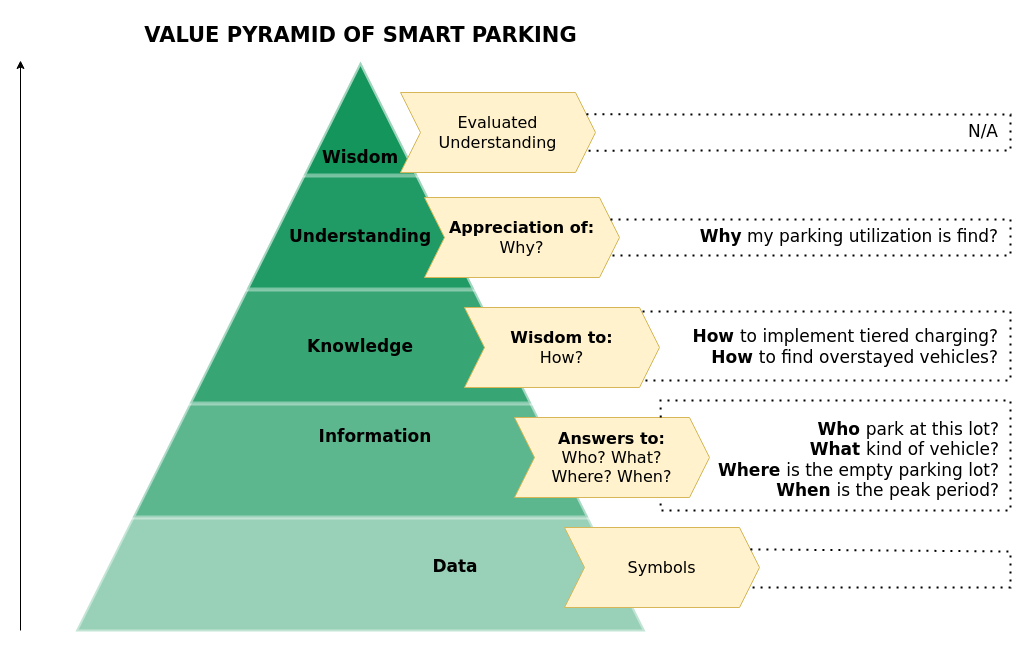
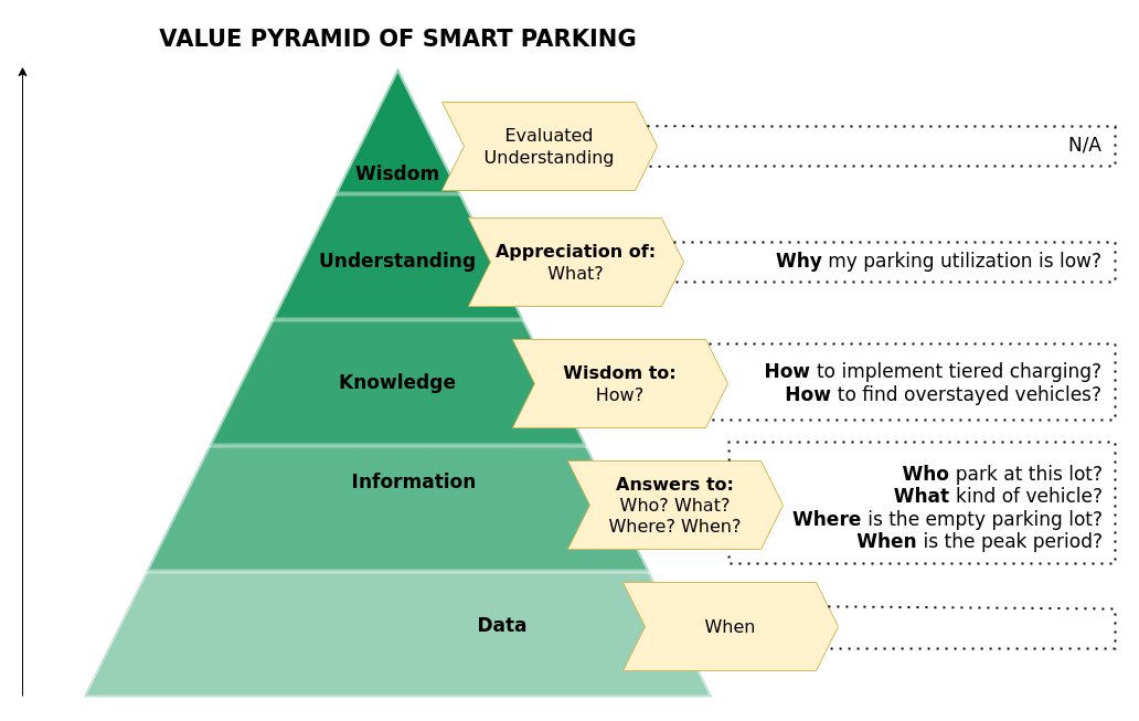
  <mxCell id="0" />
  <mxCell id="1" parent="0" />
  <mxCell id="2" value="" style="group;rotation=0;" vertex="1" connectable="0" parent="1"><mxGeometry x="75" y="61" width="570" height="570" as="geometry" /></mxCell>
  <mxCell id="3" value="" style="triangle;direction=north;html=1;strokeWidth=4;fillColor=#008C4F;strokeColor=#ffffff;shadow=0;fontSize=10;fontColor=#FFFFFF;align=center;fontStyle=0;whiteSpace=wrap;spacing=10;fontFamily=Dejavu Sans;rotation=0;opacity=40;" vertex="1" parent="2"><mxGeometry width="570" height="570" as="geometry" /></mxCell>
  <mxCell id="4" value="" style="triangle;direction=north;html=1;strokeWidth=4;fillColor=#008C4F;strokeColor=#ffffff;shadow=0;fontSize=10;fontColor=#FFFFFF;align=center;fontStyle=0;whiteSpace=wrap;spacing=10;fontFamily=Dejavu Sans;rotation=0;opacity=40;" vertex="1" parent="2"><mxGeometry x="57" width="456" height="456" as="geometry" /></mxCell>
  <mxCell id="5" value="" style="triangle;direction=north;html=1;strokeWidth=4;fillColor=#008C4F;strokeColor=#ffffff;shadow=0;fontSize=10;fontColor=#FFFFFF;align=center;fontStyle=0;whiteSpace=wrap;spacing=10;fontFamily=Dejavu Sans;rotation=0;opacity=40;" vertex="1" parent="2"><mxGeometry x="114" width="342" height="342" as="geometry" /></mxCell>
  <mxCell id="6" value="" style="triangle;direction=north;html=1;strokeWidth=4;fillColor=#008C4F;strokeColor=#ffffff;shadow=0;fontSize=10;fontColor=#FFFFFF;align=center;fontStyle=0;whiteSpace=wrap;spacing=10;fontFamily=Dejavu Sans;rotation=0;opacity=40;" vertex="1" parent="2"><mxGeometry x="171" width="228" height="228" as="geometry" /></mxCell>
  <mxCell id="7" value="" style="triangle;direction=north;html=1;strokeWidth=4;fillColor=#008C4F;strokeColor=#ffffff;shadow=0;fontSize=10;fontColor=#FFFFFF;align=center;fontStyle=0;whiteSpace=wrap;spacing=10;fontFamily=Dejavu Sans;rotation=0;opacity=40;" vertex="1" parent="2"><mxGeometry x="228" width="114" height="114" as="geometry" /></mxCell>
  <mxCell id="8" value="&lt;b style=&quot;font-size: 17px;&quot;&gt;Wisdom&lt;/b&gt;" style="text;html=1;strokeColor=none;fillColor=none;align=center;verticalAlign=middle;whiteSpace=wrap;rounded=0;fontFamily=Dejavu Sans;fontColor=#000000;fontSize=17;" vertex="1" parent="2"><mxGeometry x="255" y="81" width="60" height="30" as="geometry" /></mxCell>
  <mxCell id="9" value="Evaluated Understanding" style="shape=step;perimeter=stepPerimeter;whiteSpace=wrap;html=1;fixedSize=1;fontFamily=Dejavu Sans;fontSize=16;strokeColor=#d6b656;fillColor=#fff2cc;" vertex="1" parent="2"><mxGeometry x="325" y="31" width="195" height="80" as="geometry" /></mxCell>
  <mxCell id="10" value="" style="endArrow=none;dashed=1;html=1;dashPattern=1 3;strokeWidth=2;rounded=0;fontFamily=Dejavu Sans;fontSize=21;fontColor=#000000;exitX=1;exitY=0.25;exitDx=0;exitDy=0;entryX=1;entryY=0.75;entryDx=0;entryDy=0;" edge="1" parent="2" source="9" target="9"><mxGeometry width="50" height="50" relative="1" as="geometry"><mxPoint x="615" y="50" as="sourcePoint" /><mxPoint x="875" y="53" as="targetPoint" /><Array as="points"><mxPoint x="935" y="53" /><mxPoint x="935" y="89" /><mxPoint x="815" y="89" /></Array></mxGeometry></mxCell>
  <mxCell id="11" value="&lt;b style=&quot;font-size: 17px&quot;&gt;Understanding&lt;/b&gt;" style="text;html=1;strokeColor=none;fillColor=none;align=center;verticalAlign=middle;whiteSpace=wrap;rounded=0;fontFamily=Dejavu Sans;fontColor=#000000;fontSize=17;" vertex="1" parent="1"><mxGeometry x="330" y="221" width="60" height="30" as="geometry" /></mxCell>
  <mxCell id="12" value="&lt;b style=&quot;font-size: 17px&quot;&gt;Knowledge&lt;/b&gt;" style="text;html=1;strokeColor=none;fillColor=none;align=center;verticalAlign=middle;whiteSpace=wrap;rounded=0;fontFamily=Dejavu Sans;fontColor=#000000;fontSize=17;" vertex="1" parent="1"><mxGeometry x="330" y="331" width="60" height="30" as="geometry" /></mxCell>
  <mxCell id="13" value="&lt;b style=&quot;font-size: 17px&quot;&gt;Information&lt;/b&gt;" style="text;html=1;strokeColor=none;fillColor=none;align=center;verticalAlign=middle;whiteSpace=wrap;rounded=0;fontFamily=Dejavu Sans;fontColor=#000000;fontSize=17;" vertex="1" parent="1"><mxGeometry x="345" y="421" width="60" height="30" as="geometry" /></mxCell>
  <mxCell id="14" value="&lt;b style=&quot;font-size: 17px&quot;&gt;Data&lt;/b&gt;" style="text;html=1;strokeColor=none;fillColor=none;align=center;verticalAlign=middle;whiteSpace=wrap;rounded=0;fontFamily=Dejavu Sans;fontColor=#000000;fontSize=17;" vertex="1" parent="1"><mxGeometry x="425" y="551" width="60" height="30" as="geometry" /></mxCell>
  <mxCell id="15" value="" style="endArrow=classic;html=1;rounded=0;fontFamily=Dejavu Sans;fontSize=17;fontColor=#000000;" edge="1" parent="1"><mxGeometry width="50" height="50" relative="1" as="geometry"><mxPoint x="20" y="630" as="sourcePoint" /><mxPoint x="20" y="60" as="targetPoint" /></mxGeometry></mxCell>
  <mxCell id="16" value="VALUE PYRAMID OF SMART PARKING" style="text;html=1;strokeColor=none;fillColor=none;align=center;verticalAlign=middle;whiteSpace=wrap;rounded=0;fontFamily=Dejavu Sans;fontSize=21;fontColor=#000000;opacity=40;fontStyle=1" vertex="1" parent="1"><mxGeometry x="77.5" y="20" width="565" height="30" as="geometry" /></mxCell>
- <mxCell id="17" value="&lt;b&gt;Appreciation of:&lt;/b&gt;&lt;br&gt;Why?" style="shape=step;perimeter=stepPerimeter;whiteSpace=wrap;html=1;fixedSize=1;fontFamily=Dejavu Sans;fontSize=16;strokeColor=#d6b656;fillColor=#fff2cc;" vertex="1" parent="1"><mxGeometry x="424" y="197" width="195" height="80" as="geometry" /></mxCell>
+ <mxCell id="17" value="&lt;b&gt;Appreciation of:&lt;/b&gt;&lt;br&gt;What?" style="shape=step;perimeter=stepPerimeter;whiteSpace=wrap;html=1;fixedSize=1;fontFamily=Dejavu Sans;fontSize=16;strokeColor=#d6b656;fillColor=#fff2cc;" vertex="1" parent="1"><mxGeometry x="424" y="197" width="195" height="80" as="geometry" /></mxCell>
  <mxCell id="18" value="&lt;b&gt;Wisdom to:&lt;/b&gt;&lt;br&gt;How?" style="shape=step;perimeter=stepPerimeter;whiteSpace=wrap;html=1;fixedSize=1;fontFamily=Dejavu Sans;fontSize=16;strokeColor=#d6b656;fillColor=#fff2cc;" vertex="1" parent="1"><mxGeometry x="464" y="307" width="195" height="80" as="geometry" /></mxCell>
  <mxCell id="19" value="&lt;b&gt;Answers to:&lt;/b&gt;&lt;br&gt;Who? What?&lt;br&gt;Where? When?" style="shape=step;perimeter=stepPerimeter;whiteSpace=wrap;html=1;fixedSize=1;fontFamily=Dejavu Sans;fontSize=16;strokeColor=#d6b656;fillColor=#fff2cc;" vertex="1" parent="1"><mxGeometry x="514" y="417" width="195" height="80" as="geometry" /></mxCell>
- <mxCell id="20" value="Symbols" style="shape=step;perimeter=stepPerimeter;whiteSpace=wrap;html=1;fixedSize=1;fontFamily=Dejavu Sans;fontSize=16;strokeColor=#d6b656;fillColor=#fff2cc;" vertex="1" parent="1"><mxGeometry x="564" y="527" width="195" height="80" as="geometry" /></mxCell>
+ <mxCell id="20" value="When" style="shape=step;perimeter=stepPerimeter;whiteSpace=wrap;html=1;fixedSize=1;fontFamily=Dejavu Sans;fontSize=16;strokeColor=#d6b656;fillColor=#fff2cc;" vertex="1" parent="1"><mxGeometry x="564" y="527" width="195" height="80" as="geometry" /></mxCell>
  <mxCell id="21" value="&lt;font style=&quot;font-size: 17px;&quot;&gt;N/A&lt;/font&gt;" style="text;html=1;strokeColor=none;fillColor=none;align=right;verticalAlign=middle;whiteSpace=wrap;rounded=0;fontFamily=Dejavu Sans;fontSize=17;fontColor=#000000;" vertex="1" parent="1"><mxGeometry x="940" y="116" width="60" height="30" as="geometry" /></mxCell>
  <mxCell id="22" value="" style="endArrow=none;dashed=1;html=1;dashPattern=1 3;strokeWidth=2;rounded=0;fontFamily=Dejavu Sans;fontSize=21;fontColor=#000000;" edge="1" parent="1"><mxGeometry width="50" height="50" relative="1" as="geometry"><mxPoint x="610" y="219" as="sourcePoint" /><mxPoint x="610" y="255" as="targetPoint" /><Array as="points"><mxPoint x="1010" y="219" /><mxPoint x="1010" y="255" /><mxPoint x="890" y="255" /></Array></mxGeometry></mxCell>
- <mxCell id="23" value="&lt;font style=&quot;font-size: 17px;&quot;&gt;&lt;b style=&quot;font-size: 17px;&quot;&gt;Why&lt;/b&gt;&amp;nbsp;my parking utilization is find?&lt;/font&gt;" style="text;html=1;strokeColor=none;fillColor=none;align=right;verticalAlign=middle;whiteSpace=wrap;rounded=0;fontFamily=Dejavu Sans;fontSize=17;fontColor=#000000;" vertex="1" parent="1"><mxGeometry x="630" y="221" width="370" height="30" as="geometry" /></mxCell>
+ <mxCell id="23" value="&lt;font style=&quot;font-size: 17px;&quot;&gt;&lt;b style=&quot;font-size: 17px;&quot;&gt;Why&lt;/b&gt;&amp;nbsp;my parking utilization is low?&lt;/font&gt;" style="text;html=1;strokeColor=none;fillColor=none;align=right;verticalAlign=middle;whiteSpace=wrap;rounded=0;fontFamily=Dejavu Sans;fontSize=17;fontColor=#000000;" vertex="1" parent="1"><mxGeometry x="630" y="221" width="370" height="30" as="geometry" /></mxCell>
  <mxCell id="24" value="&lt;span style=&quot;font-size: 17px;&quot;&gt;&lt;b style=&quot;font-size: 17px;&quot;&gt;Who &lt;/b&gt;park at this lot?&lt;br style=&quot;font-size: 17px;&quot;&gt;&lt;b style=&quot;font-size: 17px;&quot;&gt;What &lt;/b&gt;kind of vehicle?&lt;br style=&quot;font-size: 17px;&quot;&gt;&lt;b style=&quot;font-size: 17px;&quot;&gt;Where &lt;/b&gt;is the empty parking lot?&lt;br style=&quot;font-size: 17px;&quot;&gt;&lt;b style=&quot;font-size: 17px;&quot;&gt;When &lt;/b&gt;is the peak period?&lt;br style=&quot;font-size: 17px;&quot;&gt;&lt;/span&gt;" style="text;html=1;strokeColor=none;fillColor=none;align=right;verticalAlign=middle;whiteSpace=wrap;rounded=0;fontFamily=Dejavu Sans;fontSize=17;fontColor=#000000;" vertex="1" parent="1"><mxGeometry x="701" y="444" width="300" height="30" as="geometry" /></mxCell>
  <mxCell id="25" value="" style="endArrow=none;dashed=1;html=1;dashPattern=1 3;strokeWidth=2;rounded=0;fontFamily=Dejavu Sans;fontSize=21;fontColor=#000000;exitX=1;exitY=0.25;exitDx=0;exitDy=0;" edge="1" parent="1" source="20"><mxGeometry width="50" height="50" relative="1" as="geometry"><mxPoint x="760" y="551" as="sourcePoint" /><mxPoint x="750" y="587" as="targetPoint" /><Array as="points"><mxPoint x="1010" y="551" /><mxPoint x="1010" y="587" /><mxPoint x="890" y="587" /></Array></mxGeometry></mxCell>
  <mxCell id="26" value="&lt;span style=&quot;font-size: 17px;&quot;&gt;&lt;b style=&quot;font-size: 17px;&quot;&gt;How &lt;/b&gt;to implement tiered charging?&lt;br style=&quot;font-size: 17px;&quot;&gt;&lt;b style=&quot;font-size: 17px;&quot;&gt;How &lt;/b&gt;to find overstayed vehicles?&lt;br style=&quot;font-size: 17px;&quot;&gt;&lt;/span&gt;" style="text;html=1;strokeColor=none;fillColor=none;align=right;verticalAlign=middle;whiteSpace=wrap;rounded=0;fontFamily=Dejavu Sans;fontSize=17;fontColor=#000000;" vertex="1" parent="1"><mxGeometry x="630" y="331" width="370" height="30" as="geometry" /></mxCell>
  <mxCell id="27" value="" style="endArrow=none;dashed=1;html=1;dashPattern=1 3;strokeWidth=2;rounded=0;fontFamily=Dejavu Sans;fontSize=18;fontColor=#000000;entryX=0.908;entryY=0.05;entryDx=0;entryDy=0;entryPerimeter=0;exitX=0.928;exitY=0.913;exitDx=0;exitDy=0;exitPerimeter=0;" edge="1" parent="1" source="18" target="18"><mxGeometry width="50" height="50" relative="1" as="geometry"><mxPoint x="1010" y="380" as="sourcePoint" /><mxPoint x="800" y="320" as="targetPoint" /><Array as="points"><mxPoint x="1010" y="380" /><mxPoint x="1010" y="311" /></Array></mxGeometry></mxCell>
  <mxCell id="28" value="" style="endArrow=none;dashed=1;html=1;dashPattern=1 3;strokeWidth=2;rounded=0;fontFamily=Dejavu Sans;fontSize=17;fontColor=#000000;exitX=0.75;exitY=0;exitDx=0;exitDy=0;entryX=0.75;entryY=1;entryDx=0;entryDy=0;" edge="1" parent="1" source="19" target="19"><mxGeometry width="50" height="50" relative="1" as="geometry"><mxPoint x="660" y="410" as="sourcePoint" /><mxPoint x="660" y="510" as="targetPoint" /><Array as="points"><mxPoint x="660" y="400" /><mxPoint x="1010" y="400" /><mxPoint x="1010" y="510" /><mxPoint x="660" y="510" /></Array></mxGeometry></mxCell>
